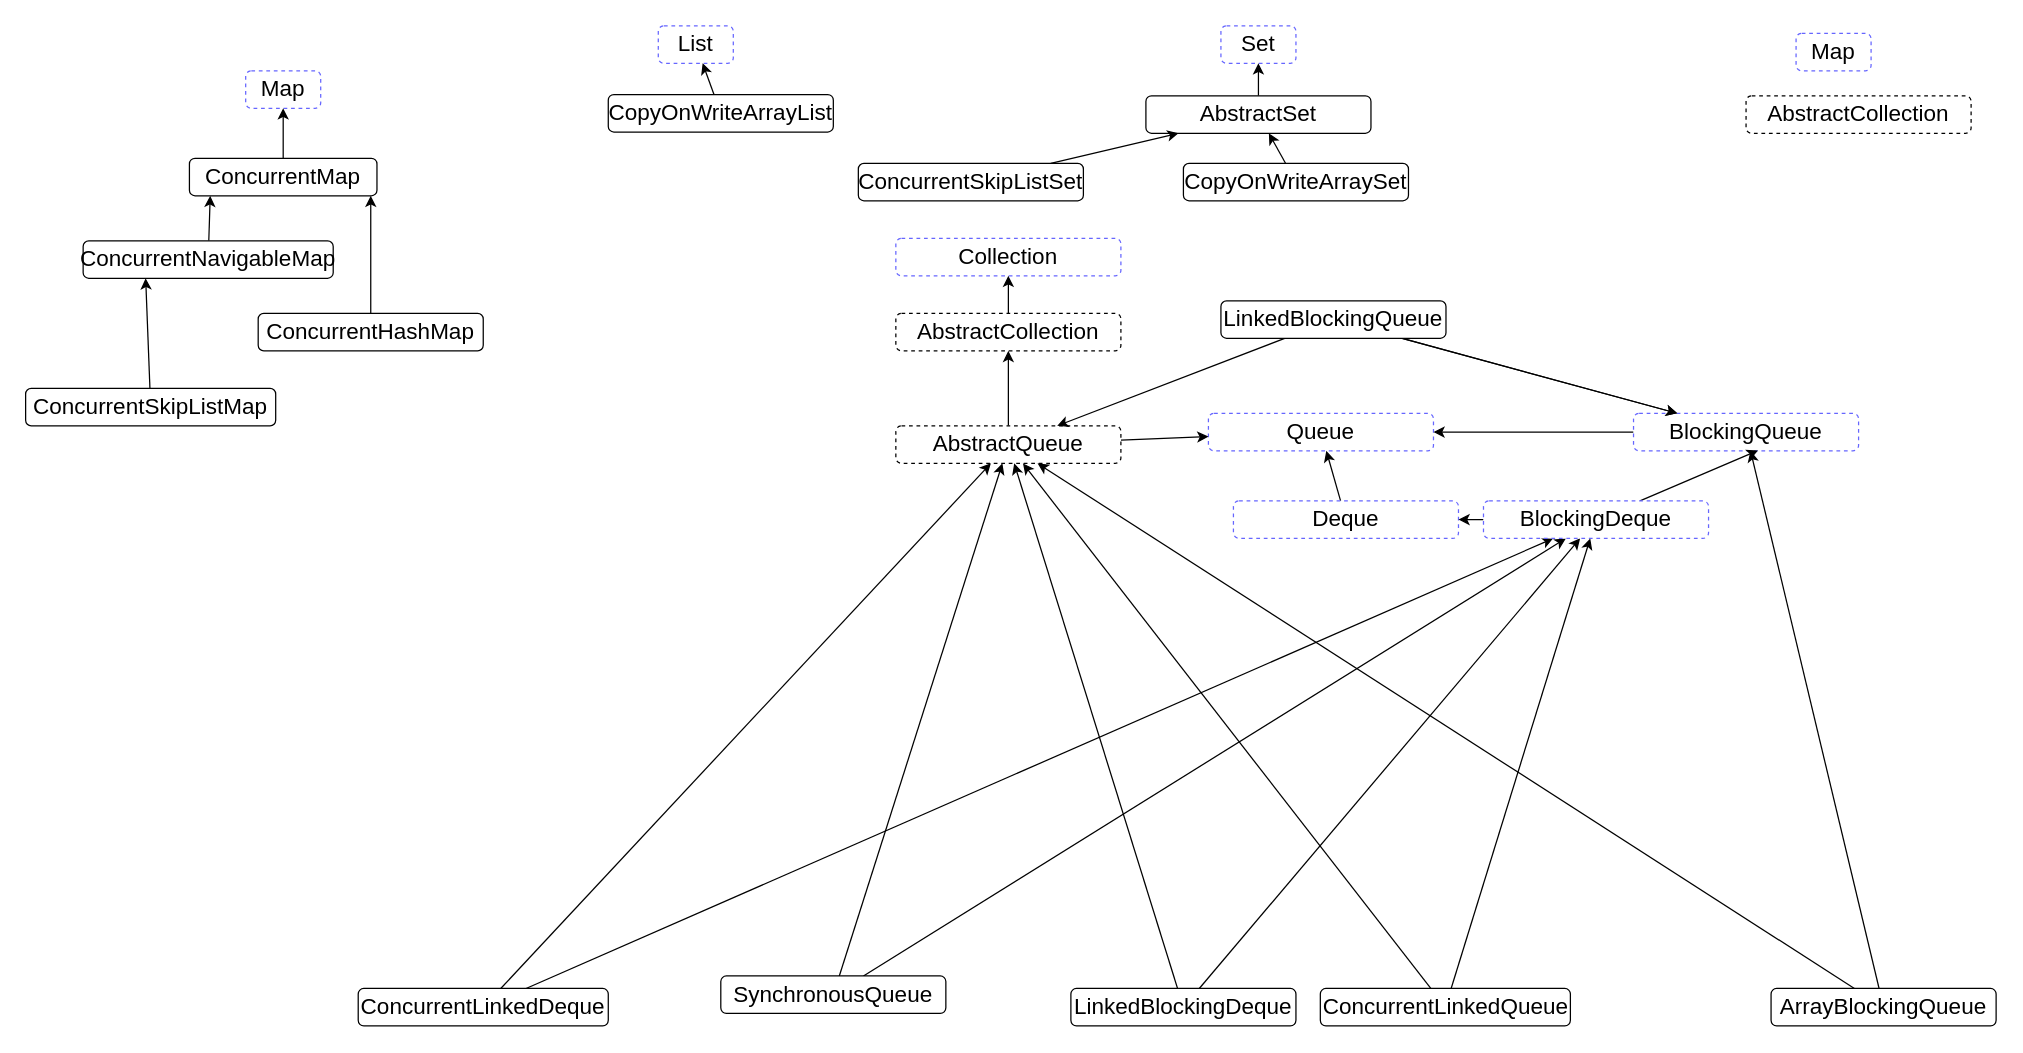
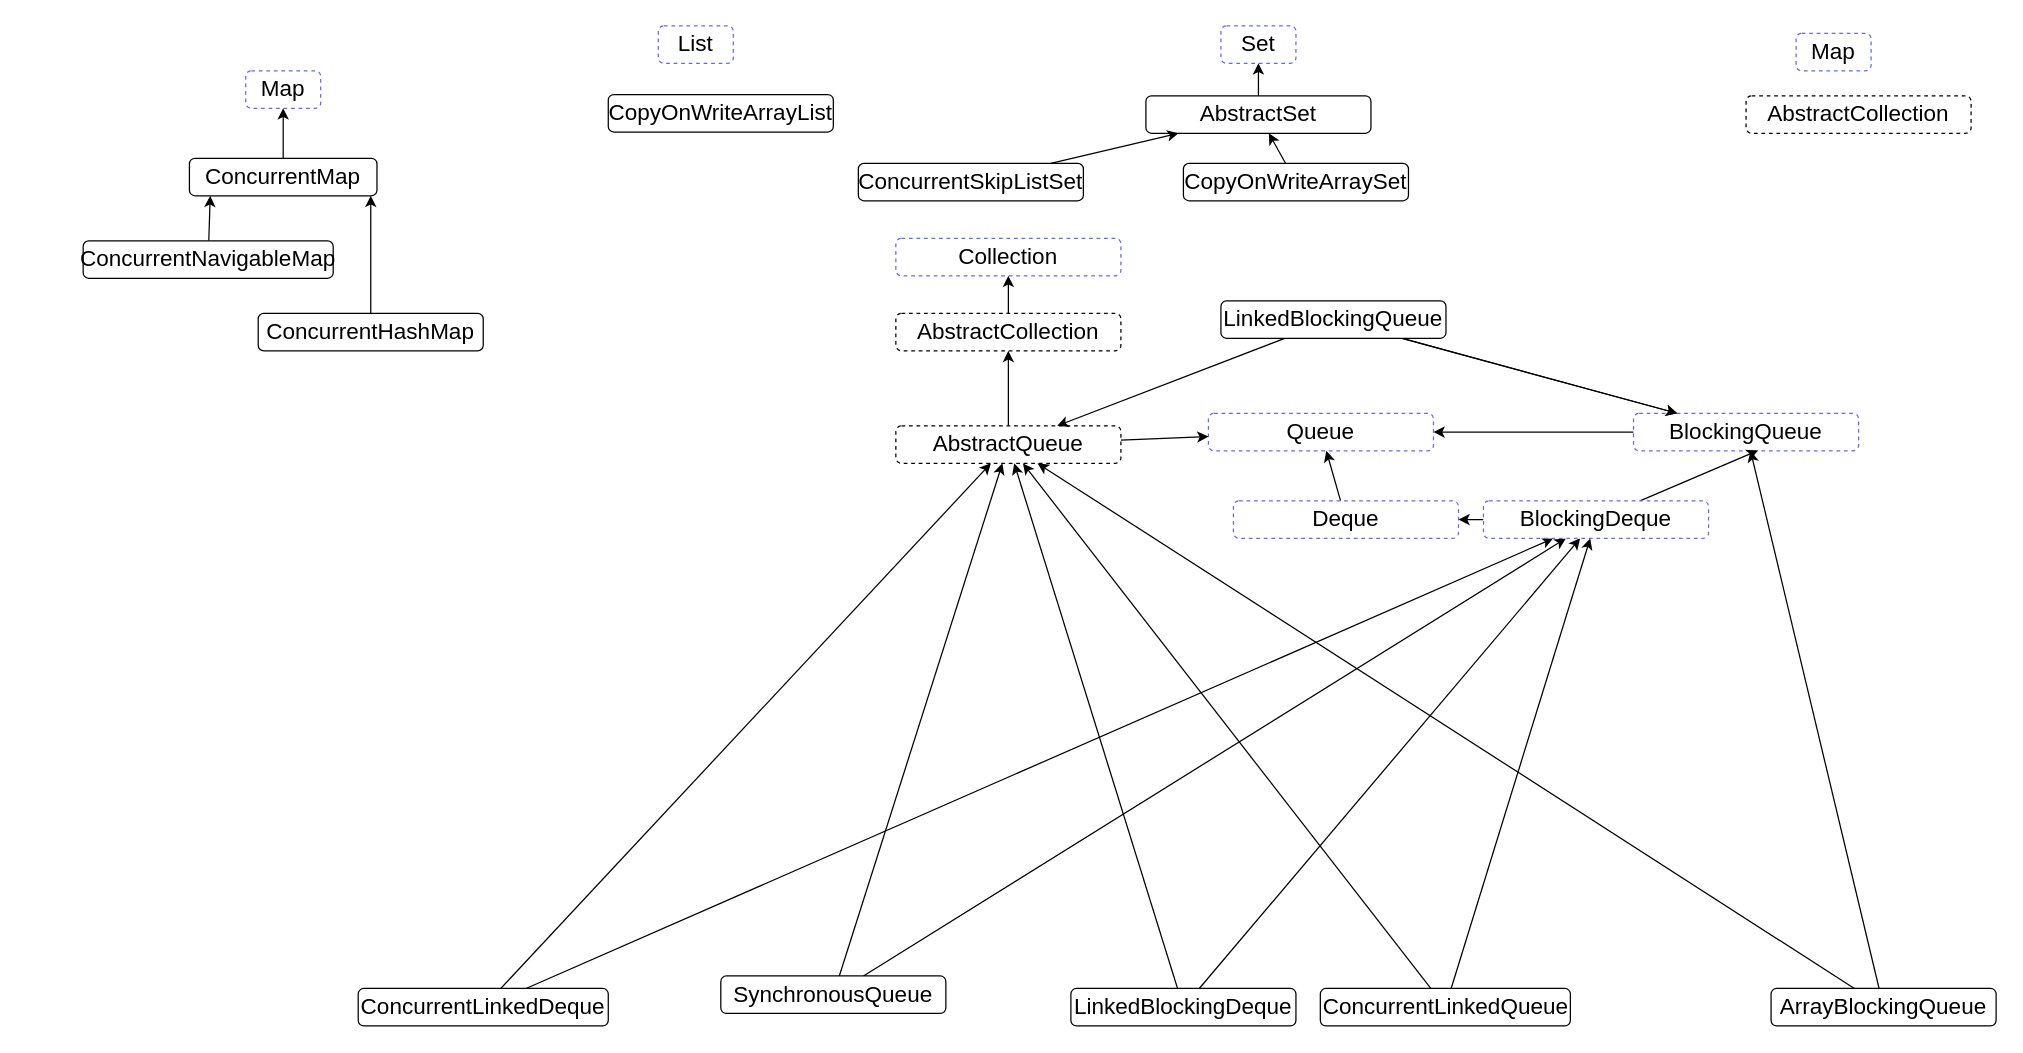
  <mxCell id="0" />
  <mxCell id="1" parent="0" />
  <mxCell id="2" value="Map" style="rounded=1;whiteSpace=wrap;html=1;fontSize=18;strokeColor=#6666FF;dashed=1;" vertex="1" parent="1"><mxGeometry x="196" y="56" width="60" height="30" as="geometry" /></mxCell>
  <mxCell id="3" value="List" style="rounded=1;whiteSpace=wrap;html=1;fontSize=18;dashed=1;strokeColor=#6666FF;" vertex="1" parent="1"><mxGeometry x="526" y="20" width="60" height="30" as="geometry" /></mxCell>
  <mxCell id="4" value="Set" style="rounded=1;whiteSpace=wrap;html=1;fontSize=18;dashed=1;strokeColor=#6666FF;" vertex="1" parent="1"><mxGeometry x="976" y="20" width="60" height="30" as="geometry" /></mxCell>
  <mxCell id="5" style="rounded=0;orthogonalLoop=1;jettySize=auto;html=1;fontSize=18;" edge="1" parent="1" source="6" target="2"><mxGeometry relative="1" as="geometry" /></mxCell>
  <mxCell id="6" value="ConcurrentMap" style="rounded=1;whiteSpace=wrap;html=1;fontSize=18;" vertex="1" parent="1"><mxGeometry x="151" y="126" width="150" height="30" as="geometry" /></mxCell>
- <mxCell id="7" value="" style="edgeStyle=none;rounded=0;orthogonalLoop=1;jettySize=auto;html=1;fontSize=18;" edge="1" parent="1" source="8" target="3"><mxGeometry relative="1" as="geometry" /></mxCell>
  <mxCell id="8" value="CopyOnWriteArrayList" style="rounded=1;whiteSpace=wrap;html=1;fontSize=18;" vertex="1" parent="1"><mxGeometry x="486" y="75" width="180" height="30" as="geometry" /></mxCell>
  <mxCell id="9" style="edgeStyle=none;rounded=0;orthogonalLoop=1;jettySize=auto;html=1;fontSize=18;" edge="1" parent="1" source="10" target="4"><mxGeometry relative="1" as="geometry" /></mxCell>
  <mxCell id="10" value="AbstractSet" style="rounded=1;whiteSpace=wrap;html=1;fontSize=18;" vertex="1" parent="1"><mxGeometry x="916" y="76" width="180" height="30" as="geometry" /></mxCell>
  <mxCell id="11" style="edgeStyle=none;rounded=0;orthogonalLoop=1;jettySize=auto;html=1;entryX=0.111;entryY=1;entryDx=0;entryDy=0;fontSize=18;entryPerimeter=0;" edge="1" parent="1" source="12" target="6"><mxGeometry relative="1" as="geometry" /></mxCell>
  <mxCell id="12" value="ConcurrentNavigableMap" style="rounded=1;whiteSpace=wrap;html=1;fontSize=18;" vertex="1" parent="1"><mxGeometry x="66" y="192" width="200" height="30" as="geometry" /></mxCell>
  <mxCell id="13" style="edgeStyle=none;rounded=0;orthogonalLoop=1;jettySize=auto;html=1;fontSize=18;" edge="1" parent="1" source="14" target="10"><mxGeometry relative="1" as="geometry" /></mxCell>
  <mxCell id="14" value="ConcurrentSkipListSet" style="rounded=1;whiteSpace=wrap;html=1;fontSize=18;" vertex="1" parent="1"><mxGeometry x="686" y="130" width="180" height="30" as="geometry" /></mxCell>
  <mxCell id="15" style="edgeStyle=none;rounded=0;orthogonalLoop=1;jettySize=auto;html=1;fontSize=18;" edge="1" parent="1" source="16" target="10"><mxGeometry relative="1" as="geometry" /></mxCell>
  <mxCell id="16" value="CopyOnWriteArraySet" style="rounded=1;whiteSpace=wrap;html=1;fontSize=18;" vertex="1" parent="1"><mxGeometry x="946" y="130" width="180" height="30" as="geometry" /></mxCell>
  <mxCell id="17" style="edgeStyle=none;rounded=0;orthogonalLoop=1;jettySize=auto;html=1;entryX=0.967;entryY=1;entryDx=0;entryDy=0;entryPerimeter=0;fontSize=18;" edge="1" parent="1" source="18" target="6"><mxGeometry relative="1" as="geometry" /></mxCell>
  <mxCell id="18" value="ConcurrentHashMap" style="rounded=1;whiteSpace=wrap;html=1;fontSize=18;shadow=0;glass=0;imageWidth=24;" vertex="1" parent="1"><mxGeometry x="206" y="250" width="180" height="30" as="geometry" /></mxCell>
  <mxCell id="19" value="Collection" style="rounded=1;whiteSpace=wrap;html=1;fontSize=18;dashed=1;strokeColor=#6666FF;" vertex="1" parent="1"><mxGeometry x="716" y="190" width="180" height="30" as="geometry" /></mxCell>
  <mxCell id="20" value="Queue" style="rounded=1;whiteSpace=wrap;html=1;fontSize=18;dashed=1;strokeColor=#6666FF;" vertex="1" parent="1"><mxGeometry x="966" y="330" width="180" height="30" as="geometry" /></mxCell>
  <mxCell id="21" style="edgeStyle=none;rounded=0;orthogonalLoop=1;jettySize=auto;html=1;fontSize=18;" edge="1" parent="1" source="22" target="20"><mxGeometry relative="1" as="geometry" /></mxCell>
  <mxCell id="22" value="BlockingQueue" style="rounded=1;whiteSpace=wrap;html=1;fontSize=18;dashed=1;strokeColor=#6666FF;" vertex="1" parent="1"><mxGeometry x="1306" y="330" width="180" height="30" as="geometry" /></mxCell>
  <mxCell id="23" style="edgeStyle=none;rounded=0;orthogonalLoop=1;jettySize=auto;html=1;fontSize=18;" edge="1" parent="1" source="25" target="27"><mxGeometry relative="1" as="geometry" /></mxCell>
  <mxCell id="24" style="edgeStyle=none;rounded=0;orthogonalLoop=1;jettySize=auto;html=1;fontSize=18;" edge="1" parent="1" source="25" target="20"><mxGeometry relative="1" as="geometry" /></mxCell>
  <mxCell id="25" value="AbstractQueue" style="rounded=1;whiteSpace=wrap;html=1;fontSize=18;dashed=1;" vertex="1" parent="1"><mxGeometry x="716" y="340" width="180" height="30" as="geometry" /></mxCell>
  <mxCell id="26" style="edgeStyle=none;rounded=0;orthogonalLoop=1;jettySize=auto;html=1;fontSize=18;" edge="1" parent="1" source="27" target="19"><mxGeometry relative="1" as="geometry" /></mxCell>
  <mxCell id="27" value="AbstractCollection" style="rounded=1;whiteSpace=wrap;html=1;fontSize=18;dashed=1;" vertex="1" parent="1"><mxGeometry x="716" y="250" width="180" height="30" as="geometry" /></mxCell>
  <mxCell id="28" style="edgeStyle=none;rounded=0;orthogonalLoop=1;jettySize=auto;html=1;fontSize=18;" edge="1" parent="1" source="30" target="22"><mxGeometry relative="1" as="geometry" /></mxCell>
  <mxCell id="29" style="edgeStyle=none;rounded=0;orthogonalLoop=1;jettySize=auto;html=1;fontSize=18;" edge="1" parent="1" source="30" target="25"><mxGeometry relative="1" as="geometry" /></mxCell>
  <mxCell id="30" value="ArrayBlockingQueue" style="rounded=1;whiteSpace=wrap;html=1;fontSize=18;" vertex="1" parent="1"><mxGeometry x="1416" y="790" width="180" height="30" as="geometry" /></mxCell>
  <mxCell id="31" style="edgeStyle=none;rounded=0;orthogonalLoop=1;jettySize=auto;html=1;fontSize=18;startArrow=none;" edge="1" parent="1" source="55" target="22"><mxGeometry relative="1" as="geometry" /></mxCell>
  <mxCell id="32" style="edgeStyle=none;rounded=0;orthogonalLoop=1;jettySize=auto;html=1;fontSize=18;" edge="1" parent="1" source="34" target="25"><mxGeometry relative="1" as="geometry" /></mxCell>
  <mxCell id="33" style="edgeStyle=none;rounded=0;orthogonalLoop=1;jettySize=auto;html=1;fontSize=18;" edge="1" parent="1" source="34" target="50"><mxGeometry relative="1" as="geometry" /></mxCell>
  <mxCell id="34" value="SynchronousQueue" style="rounded=1;whiteSpace=wrap;html=1;fontSize=18;" vertex="1" parent="1"><mxGeometry x="576" y="780" width="180" height="30" as="geometry" /></mxCell>
  <mxCell id="35" style="edgeStyle=none;rounded=0;orthogonalLoop=1;jettySize=auto;html=1;fontSize=18;" edge="1" parent="1" source="37" target="25"><mxGeometry relative="1" as="geometry" /></mxCell>
  <mxCell id="36" style="edgeStyle=none;rounded=0;orthogonalLoop=1;jettySize=auto;html=1;fontSize=18;" edge="1" parent="1" source="37" target="50"><mxGeometry relative="1" as="geometry" /></mxCell>
  <mxCell id="37" value="LinkedBlockingDeque" style="rounded=1;whiteSpace=wrap;html=1;fontSize=18;" vertex="1" parent="1"><mxGeometry x="856" y="790" width="180" height="30" as="geometry" /></mxCell>
  <mxCell id="38" style="edgeStyle=none;rounded=0;orthogonalLoop=1;jettySize=auto;html=1;fontSize=18;" edge="1" parent="1" source="40" target="25"><mxGeometry relative="1" as="geometry" /></mxCell>
  <mxCell id="39" style="edgeStyle=none;rounded=0;orthogonalLoop=1;jettySize=auto;html=1;fontSize=18;" edge="1" parent="1" source="40" target="50"><mxGeometry relative="1" as="geometry" /></mxCell>
  <mxCell id="40" value="ConcurrentLinkedDeque" style="rounded=1;whiteSpace=wrap;html=1;fontSize=18;" vertex="1" parent="1"><mxGeometry x="286" y="790" width="200" height="30" as="geometry" /></mxCell>
  <mxCell id="41" style="edgeStyle=none;rounded=0;orthogonalLoop=1;jettySize=auto;html=1;fontSize=18;" edge="1" parent="1" source="42" target="20"><mxGeometry relative="1" as="geometry" /></mxCell>
  <mxCell id="42" value="Deque" style="rounded=1;whiteSpace=wrap;html=1;fontSize=18;dashed=1;strokeColor=#6666FF;" vertex="1" parent="1"><mxGeometry x="986" y="400" width="180" height="30" as="geometry" /></mxCell>
  <mxCell id="43" style="edgeStyle=none;rounded=0;orthogonalLoop=1;jettySize=auto;html=1;fontSize=18;" edge="1" parent="1" source="55" target="25"><mxGeometry relative="1" as="geometry" /></mxCell>
  <mxCell id="44" style="edgeStyle=none;rounded=0;orthogonalLoop=1;jettySize=auto;html=1;fontSize=18;" edge="1" parent="1" source="55" target="22"><mxGeometry relative="1" as="geometry" /></mxCell>
  <mxCell id="45" style="edgeStyle=none;rounded=0;orthogonalLoop=1;jettySize=auto;html=1;fontSize=18;" edge="1" parent="1" source="47" target="25"><mxGeometry relative="1" as="geometry" /></mxCell>
  <mxCell id="46" style="edgeStyle=none;rounded=0;orthogonalLoop=1;jettySize=auto;html=1;fontSize=18;" edge="1" parent="1" source="47" target="50"><mxGeometry relative="1" as="geometry" /></mxCell>
  <mxCell id="47" value="ConcurrentLinkedQueue" style="rounded=1;whiteSpace=wrap;html=1;fontSize=18;" vertex="1" parent="1"><mxGeometry x="1055.5" y="790" width="200" height="30" as="geometry" /></mxCell>
  <mxCell id="48" style="edgeStyle=none;rounded=0;orthogonalLoop=1;jettySize=auto;html=1;fontSize=18;" edge="1" parent="1" source="50" target="42"><mxGeometry relative="1" as="geometry" /></mxCell>
  <mxCell id="49" style="edgeStyle=none;rounded=0;orthogonalLoop=1;jettySize=auto;html=1;entryX=0.553;entryY=0.992;entryDx=0;entryDy=0;entryPerimeter=0;fontSize=18;" edge="1" parent="1" source="50" target="22"><mxGeometry relative="1" as="geometry" /></mxCell>
  <mxCell id="50" value="BlockingDeque" style="rounded=1;whiteSpace=wrap;html=1;fontSize=18;dashed=1;strokeColor=#6666FF;" vertex="1" parent="1"><mxGeometry x="1186" y="400" width="180" height="30" as="geometry" /></mxCell>
  <mxCell id="51" value="Map" style="rounded=1;whiteSpace=wrap;html=1;fontSize=18;strokeColor=#6666FF;dashed=1;" vertex="1" parent="1"><mxGeometry x="1436" y="26" width="60" height="30" as="geometry" /></mxCell>
  <mxCell id="52" value="AbstractCollection" style="rounded=1;whiteSpace=wrap;html=1;fontSize=18;dashed=1;" vertex="1" parent="1"><mxGeometry x="1396" y="76" width="180" height="30" as="geometry" /></mxCell>
- <mxCell id="53" style="edgeStyle=none;rounded=0;orthogonalLoop=1;jettySize=auto;html=1;entryX=0.25;entryY=1;entryDx=0;entryDy=0;fontSize=18;" edge="1" parent="1" source="54" target="12"><mxGeometry relative="1" as="geometry" /></mxCell>
- <mxCell id="54" value="ConcurrentSkipListMap" style="rounded=1;whiteSpace=wrap;html=1;fontSize=18;" vertex="1" parent="1"><mxGeometry x="20" y="310" width="200" height="30" as="geometry" /></mxCell>
  <mxCell id="55" value="LinkedBlockingQueue" style="rounded=1;whiteSpace=wrap;html=1;fontSize=18;" vertex="1" parent="1"><mxGeometry x="976" y="240" width="180" height="30" as="geometry" /></mxCell>
  <mxCell id="56" style="edgeStyle=none;rounded=0;orthogonalLoop=1;jettySize=auto;html=1;exitX=0.5;exitY=1;exitDx=0;exitDy=0;fontSize=18;" edge="1" parent="1" source="55" target="55"><mxGeometry relative="1" as="geometry" /></mxCell>
